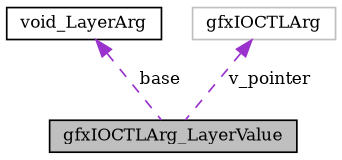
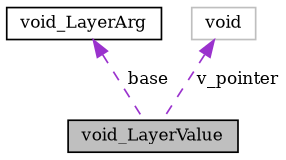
  digraph {
    fontname="DejaVu Serif"
    node [color=black fillcolor=white fontname="DejaVu Serif" fontsize=10 shape=record style=filled]
    edge [color=darkorchid3 dir=back fontname="DejaVu Serif" fontsize=10 labelfontname=Helvetica labelfontsize=10 style=dashed]
-   n1 [fillcolor=grey75 fontcolor=black height=0.2 label=gfxIOCTLArg_LayerValue width=0.4]
+   n1 [fillcolor=grey75 fontcolor=black height=0.2 label=void_LayerValue width=0.4]
    n2 [height=0.2 label=void_LayerArg width=0.4]
-   n3 [color=grey75 height=0.2 label=gfxIOCTLArg width=0.4]
+   n3 [color=grey75 height=0.2 label=void width=0.4]
    n2 -> n1 [label=" base"]
    n3 -> n1 [label=" v_pointer"]
  }
